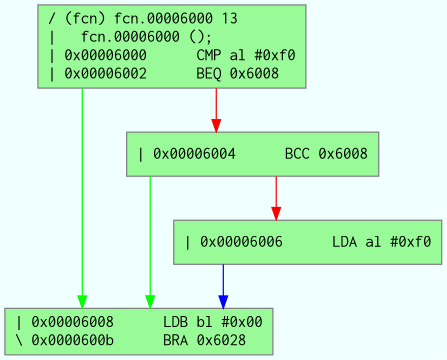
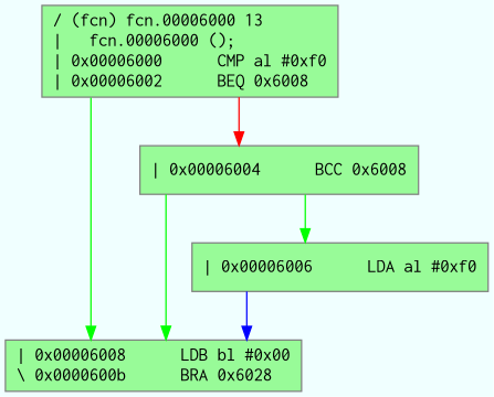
  digraph {
    bgcolor=azure
    fontname=Courier
    fontsize=8
    splines=ortho
    node [color="#7f7f7f" fillcolor=palegreen fontname=Courier shape=box style=filled]
    edge [arrowhead=normal color=green]
    n1 [label="/ (fcn) fcn.00006000 13\l|   fcn.00006000 ();\l| 0x00006000      CMP al #0xf0\l| 0x00006002      BEQ 0x6008\l"]
    n2 [label="| 0x00006008      LDB bl #0x00\l\\ 0x0000600b      BRA 0x6028\l"]
    n3 [label="| 0x00006004      BCC 0x6008\l"]
    n4 [label="| 0x00006006      LDA al #0xf0\l"]
    n1 -> n2
    n1 -> n3 [color=red]
    n3 -> n2
-   n3 -> n4 [color=red]
+   n3 -> n4
    n4 -> n2 [color=blue]
  }
